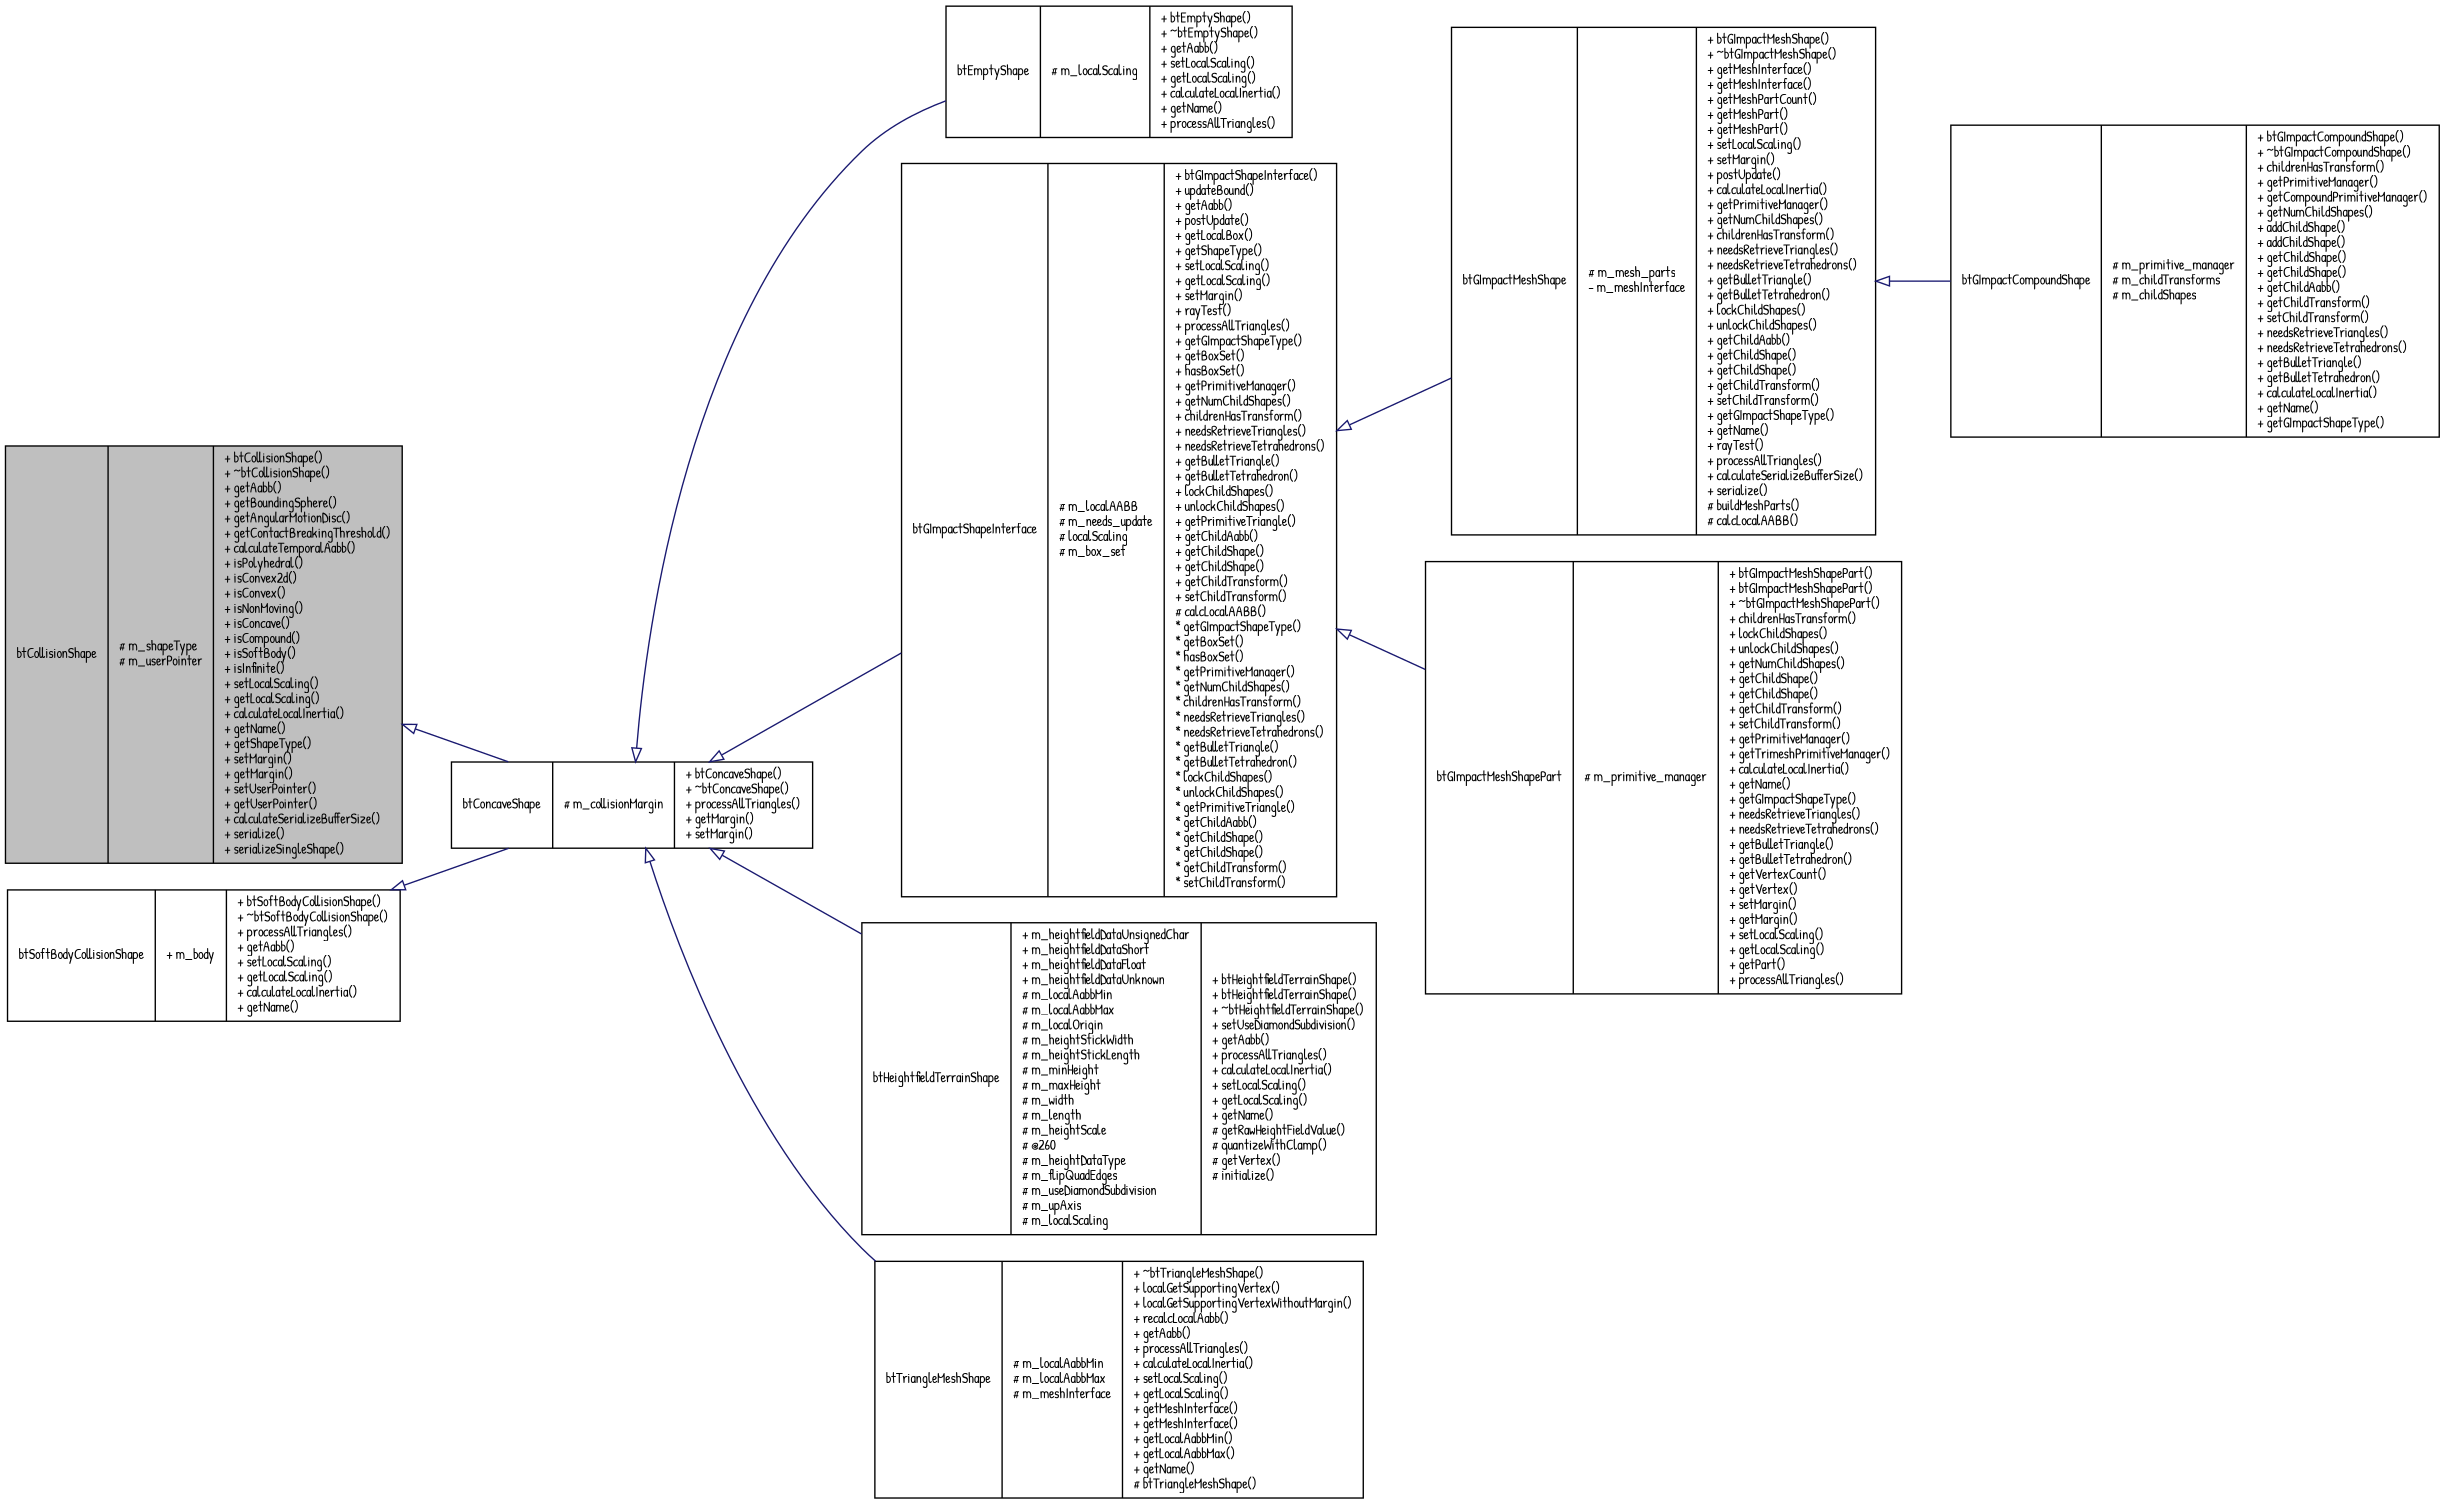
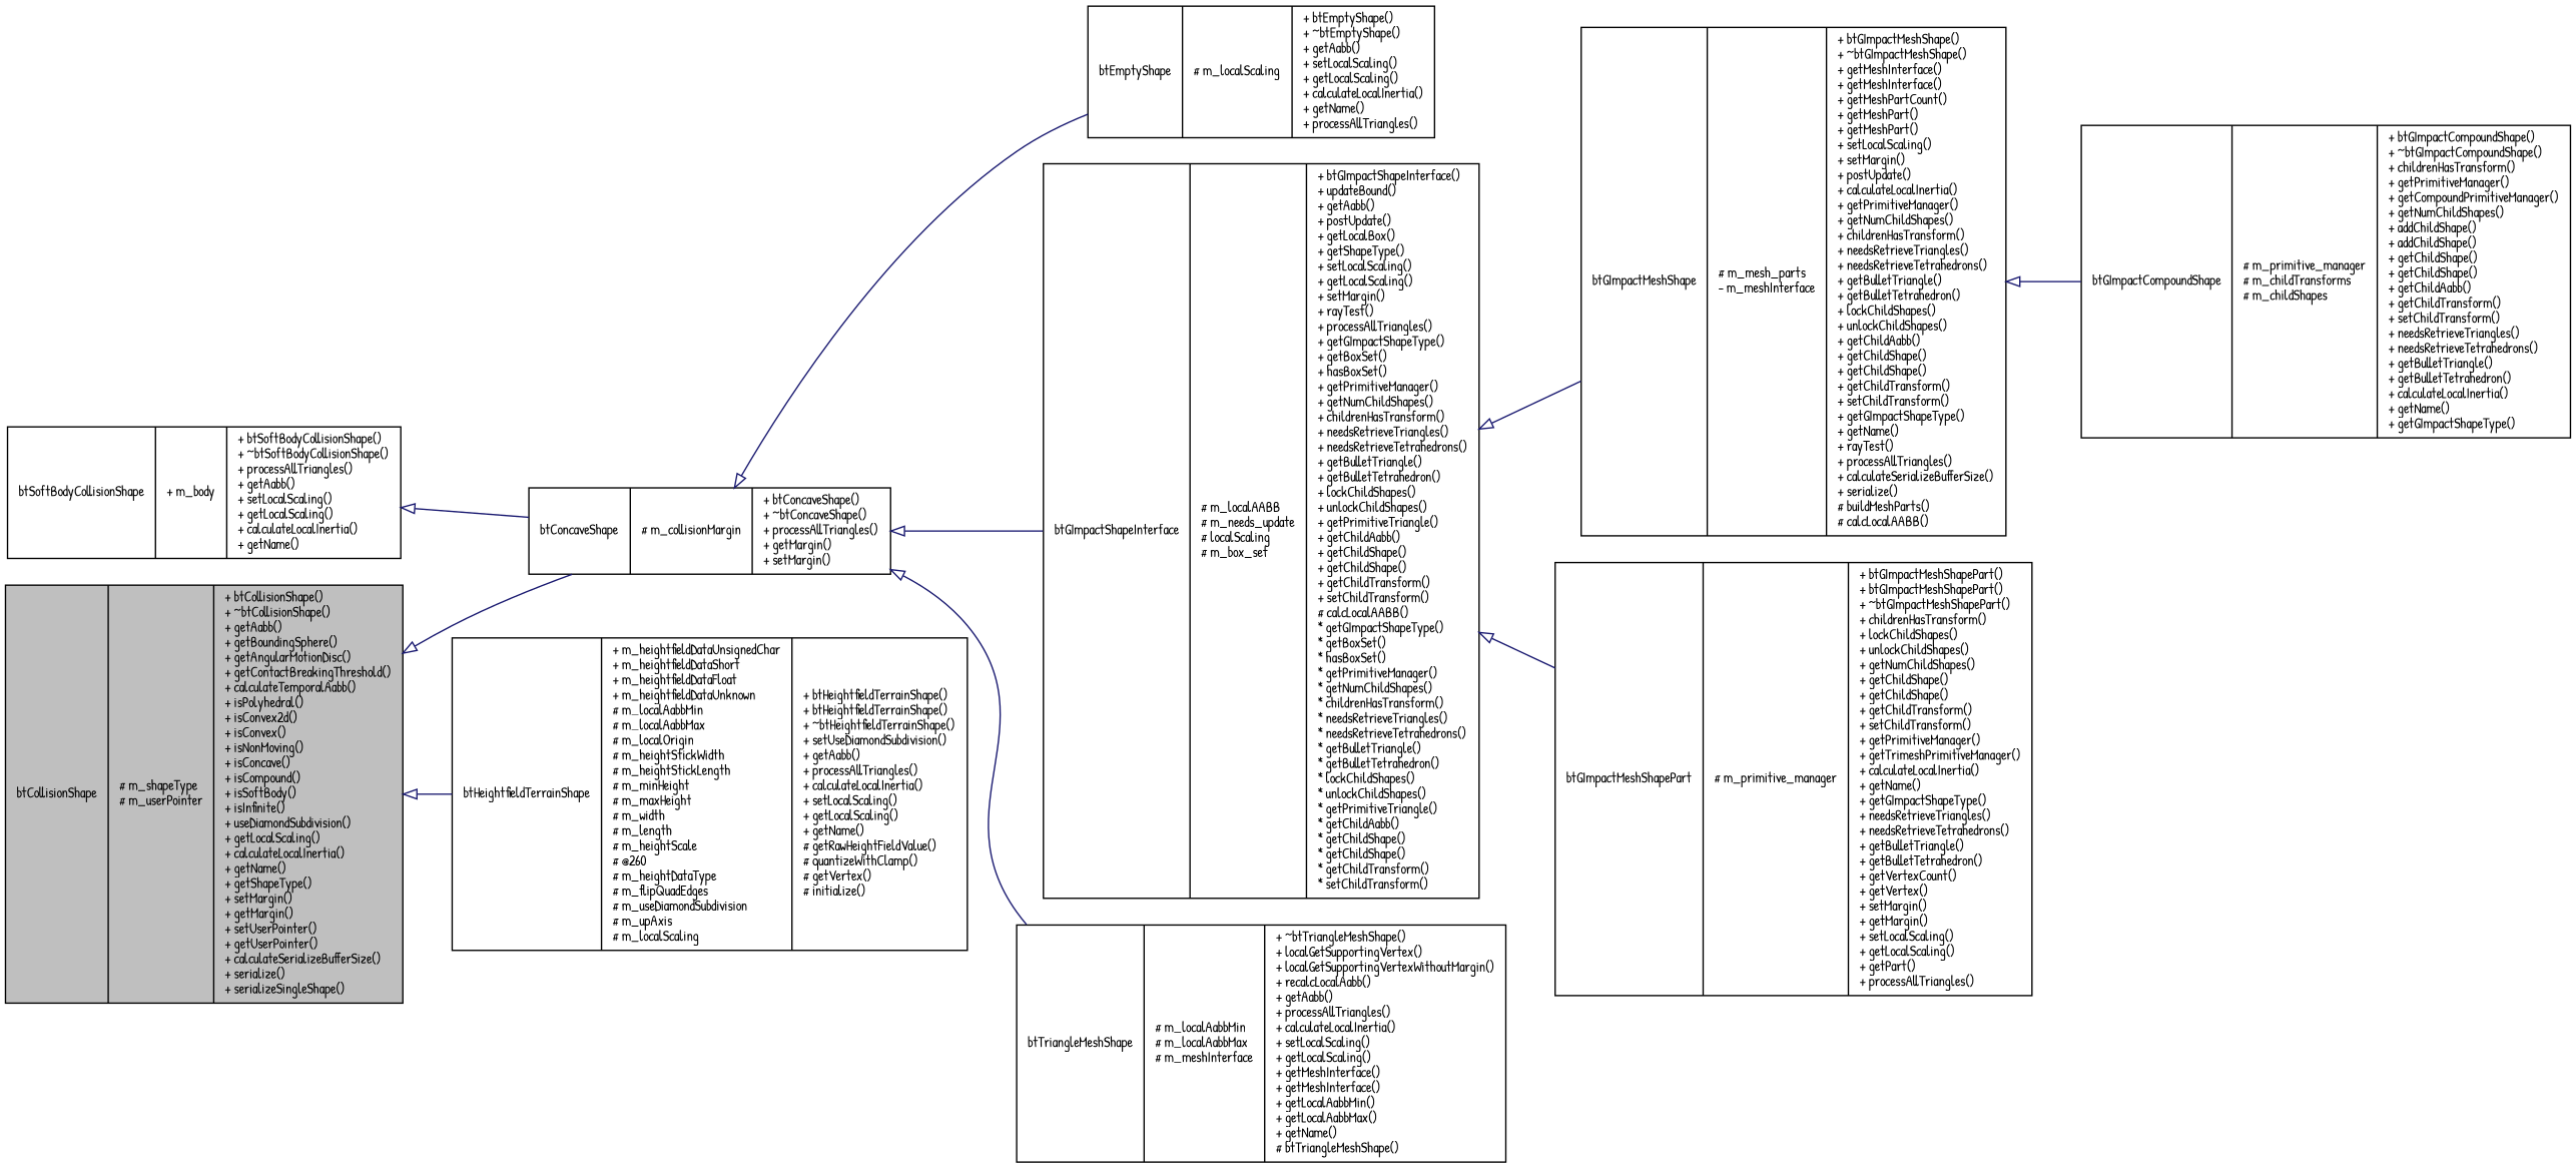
  digraph {
    fontname="Patrick Hand"
    rankdir=LR
    node [color=black fillcolor=white fontname="Patrick Hand" fontsize=10 shape=record style=filled]
    edge [arrowtail=empty color=midnightblue dir=back fontname="Patrick Hand" fontsize=10 labelfontname=Helvetica labelfontsize=10 style=solid]
-   n1 [fillcolor=grey75 fontcolor=black height=0.2 label="{btCollisionShape\n|# m_shapeType\l# m_userPointer\l|+ btCollisionShape()\l+ ~btCollisionShape()\l+ getAabb()\l+ getBoundingSphere()\l+ getAngularMotionDisc()\l+ getContactBreakingThreshold()\l+ calculateTemporalAabb()\l+ isPolyhedral()\l+ isConvex2d()\l+ isConvex()\l+ isNonMoving()\l+ isConcave()\l+ isCompound()\l+ isSoftBody()\l+ isInfinite()\l+ setLocalScaling()\l+ getLocalScaling()\l+ calculateLocalInertia()\l+ getName()\l+ getShapeType()\l+ setMargin()\l+ getMargin()\l+ setUserPointer()\l+ getUserPointer()\l+ calculateSerializeBufferSize()\l+ serialize()\l+ serializeSingleShape()\l}" width=0.4]
+   n1 [fillcolor=grey75 fontcolor=black height=0.2 label="{btCollisionShape\n|# m_shapeType\l# m_userPointer\l|+ btCollisionShape()\l+ ~btCollisionShape()\l+ getAabb()\l+ getBoundingSphere()\l+ getAngularMotionDisc()\l+ getContactBreakingThreshold()\l+ calculateTemporalAabb()\l+ isPolyhedral()\l+ isConvex2d()\l+ isConvex()\l+ isNonMoving()\l+ isConcave()\l+ isCompound()\l+ isSoftBody()\l+ isInfinite()\l+ useDiamondSubdivision()\l+ getLocalScaling()\l+ calculateLocalInertia()\l+ getName()\l+ getShapeType()\l+ setMargin()\l+ getMargin()\l+ setUserPointer()\l+ getUserPointer()\l+ calculateSerializeBufferSize()\l+ serialize()\l+ serializeSingleShape()\l}" width=0.4]
    n2 [height=0.2 label="{btConcaveShape\n|# m_collisionMargin\l|+ btConcaveShape()\l+ ~btConcaveShape()\l+ processAllTriangles()\l+ getMargin()\l+ setMargin()\l}" width=0.4]
    n3 [height=0.2 label="{btEmptyShape\n|# m_localScaling\l|+ btEmptyShape()\l+ ~btEmptyShape()\l+ getAabb()\l+ setLocalScaling()\l+ getLocalScaling()\l+ calculateLocalInertia()\l+ getName()\l+ processAllTriangles()\l}" width=0.4]
    n4 [height=0.2 label="{btGImpactShapeInterface\n|# m_localAABB\l# m_needs_update\l# localScaling\l# m_box_set\l|+ btGImpactShapeInterface()\l+ updateBound()\l+ getAabb()\l+ postUpdate()\l+ getLocalBox()\l+ getShapeType()\l+ setLocalScaling()\l+ getLocalScaling()\l+ setMargin()\l+ rayTest()\l+ processAllTriangles()\l+ getGImpactShapeType()\l+ getBoxSet()\l+ hasBoxSet()\l+ getPrimitiveManager()\l+ getNumChildShapes()\l+ childrenHasTransform()\l+ needsRetrieveTriangles()\l+ needsRetrieveTetrahedrons()\l+ getBulletTriangle()\l+ getBulletTetrahedron()\l+ lockChildShapes()\l+ unlockChildShapes()\l+ getPrimitiveTriangle()\l+ getChildAabb()\l+ getChildShape()\l+ getChildShape()\l+ getChildTransform()\l+ setChildTransform()\l# calcLocalAABB()\l* getGImpactShapeType()\l* getBoxSet()\l* hasBoxSet()\l* getPrimitiveManager()\l* getNumChildShapes()\l* childrenHasTransform()\l* needsRetrieveTriangles()\l* needsRetrieveTetrahedrons()\l* getBulletTriangle()\l* getBulletTetrahedron()\l* lockChildShapes()\l* unlockChildShapes()\l* getPrimitiveTriangle()\l* getChildAabb()\l* getChildShape()\l* getChildShape()\l* getChildTransform()\l* setChildTransform()\l}" width=0.4]
    n5 [height=0.2 label="{btHeightfieldTerrainShape\n|+ m_heightfieldDataUnsignedChar\l+ m_heightfieldDataShort\l+ m_heightfieldDataFloat\l+ m_heightfieldDataUnknown\l# m_localAabbMin\l# m_localAabbMax\l# m_localOrigin\l# m_heightStickWidth\l# m_heightStickLength\l# m_minHeight\l# m_maxHeight\l# m_width\l# m_length\l# m_heightScale\l# @260\l# m_heightDataType\l# m_flipQuadEdges\l# m_useDiamondSubdivision\l# m_upAxis\l# m_localScaling\l|+ btHeightfieldTerrainShape()\l+ btHeightfieldTerrainShape()\l+ ~btHeightfieldTerrainShape()\l+ setUseDiamondSubdivision()\l+ getAabb()\l+ processAllTriangles()\l+ calculateLocalInertia()\l+ setLocalScaling()\l+ getLocalScaling()\l+ getName()\l# getRawHeightFieldValue()\l# quantizeWithClamp()\l# getVertex()\l# initialize()\l}" width=0.4]
    n6 [height=0.2 label="{btTriangleMeshShape\n|# m_localAabbMin\l# m_localAabbMax\l# m_meshInterface\l|+ ~btTriangleMeshShape()\l+ localGetSupportingVertex()\l+ localGetSupportingVertexWithoutMargin()\l+ recalcLocalAabb()\l+ getAabb()\l+ processAllTriangles()\l+ calculateLocalInertia()\l+ setLocalScaling()\l+ getLocalScaling()\l+ getMeshInterface()\l+ getMeshInterface()\l+ getLocalAabbMin()\l+ getLocalAabbMax()\l+ getName()\l# btTriangleMeshShape()\l}" width=0.4]
    n7 [height=0.2 label="{btGImpactMeshShape\n|# m_mesh_parts\l- m_meshInterface\l|+ btGImpactMeshShape()\l+ ~btGImpactMeshShape()\l+ getMeshInterface()\l+ getMeshInterface()\l+ getMeshPartCount()\l+ getMeshPart()\l+ getMeshPart()\l+ setLocalScaling()\l+ setMargin()\l+ postUpdate()\l+ calculateLocalInertia()\l+ getPrimitiveManager()\l+ getNumChildShapes()\l+ childrenHasTransform()\l+ needsRetrieveTriangles()\l+ needsRetrieveTetrahedrons()\l+ getBulletTriangle()\l+ getBulletTetrahedron()\l+ lockChildShapes()\l+ unlockChildShapes()\l+ getChildAabb()\l+ getChildShape()\l+ getChildShape()\l+ getChildTransform()\l+ setChildTransform()\l+ getGImpactShapeType()\l+ getName()\l+ rayTest()\l+ processAllTriangles()\l+ calculateSerializeBufferSize()\l+ serialize()\l# buildMeshParts()\l# calcLocalAABB()\l}" width=0.4]
    n8 [height=0.2 label="{btGImpactMeshShapePart\n|# m_primitive_manager\l|+ btGImpactMeshShapePart()\l+ btGImpactMeshShapePart()\l+ ~btGImpactMeshShapePart()\l+ childrenHasTransform()\l+ lockChildShapes()\l+ unlockChildShapes()\l+ getNumChildShapes()\l+ getChildShape()\l+ getChildShape()\l+ getChildTransform()\l+ setChildTransform()\l+ getPrimitiveManager()\l+ getTrimeshPrimitiveManager()\l+ calculateLocalInertia()\l+ getName()\l+ getGImpactShapeType()\l+ needsRetrieveTriangles()\l+ needsRetrieveTetrahedrons()\l+ getBulletTriangle()\l+ getBulletTetrahedron()\l+ getVertexCount()\l+ getVertex()\l+ setMargin()\l+ getMargin()\l+ setLocalScaling()\l+ getLocalScaling()\l+ getPart()\l+ processAllTriangles()\l}" width=0.4]
    n9 [height=0.2 label="{btSoftBodyCollisionShape\n|+ m_body\l|+ btSoftBodyCollisionShape()\l+ ~btSoftBodyCollisionShape()\l+ processAllTriangles()\l+ getAabb()\l+ setLocalScaling()\l+ getLocalScaling()\l+ calculateLocalInertia()\l+ getName()\l}" width=0.4]
    n10 [height=0.2 label="{btGImpactCompoundShape\n|# m_primitive_manager\l# m_childTransforms\l# m_childShapes\l|+ btGImpactCompoundShape()\l+ ~btGImpactCompoundShape()\l+ childrenHasTransform()\l+ getPrimitiveManager()\l+ getCompoundPrimitiveManager()\l+ getNumChildShapes()\l+ addChildShape()\l+ addChildShape()\l+ getChildShape()\l+ getChildShape()\l+ getChildAabb()\l+ getChildTransform()\l+ setChildTransform()\l+ needsRetrieveTriangles()\l+ needsRetrieveTetrahedrons()\l+ getBulletTriangle()\l+ getBulletTetrahedron()\l+ calculateLocalInertia()\l+ getName()\l+ getGImpactShapeType()\l}" width=0.4]
    n1 -> n2
    n2 -> n3
    n2 -> n4
-   n2 -> n5
+   n1 -> n5
    n2 -> n6
    n4 -> n7
    n4 -> n8
    n7 -> n10
    n9 -> n2
  }
